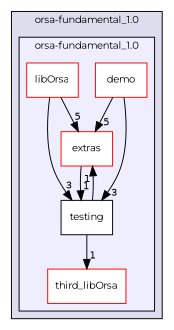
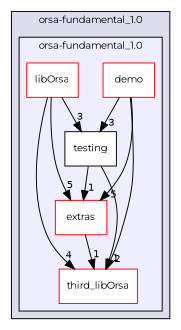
  digraph {
    compound=true
    fontname=Montserrat
    node [color=red fillcolor=white fontname=Montserrat fontsize=10 shape=box style=filled]
    edge [fontname=Montserrat headlabel=1 labeldistance=1.5 labelfontname=Helvetica labelfontsize=10]
    n1 [label=demo]
    n2 [label=extras]
    n3 [label=libOrsa]
    n4 [color=black label=testing]
    n5 [label=third_libOrsa]
    subgraph cluster_1 {
      bgcolor="#ddddee"
      fontsize=10
      label="orsa-fundamental_1.0"
      pencolor=black
      subgraph cluster_2 {
        bgcolor="#eeeeff"
        fontsize=10
        label="orsa-fundamental_1.0"
        pencolor=black
        n1
        n2
        n3
        n4
        n5
      }
    }
    n1 -> n2 [headlabel=5]
    n1 -> n4 [headlabel=3]
-   n2 -> n4
+   n1 -> n5 [headlabel=2]
+   n2 -> n5
    n3 -> n2 [headlabel=5]
    n3 -> n4 [headlabel=3]
+   n3 -> n5 [headlabel=4]
    n4 -> n2
    n4 -> n5
  }
